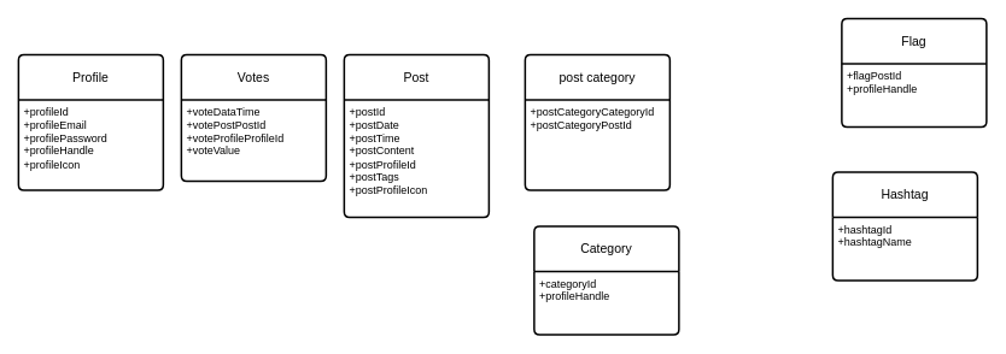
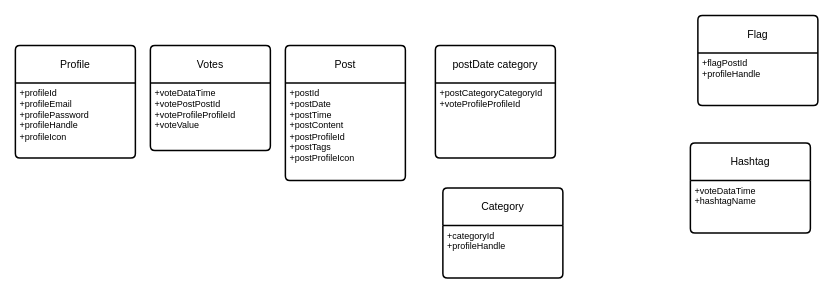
  <mxCell id="0" />
  <mxCell id="1" parent="0" />
  <mxCell id="2" value="Flag" style="swimlane;childLayout=stackLayout;horizontal=1;startSize=50;horizontalStack=0;rounded=1;fontSize=14;fontStyle=0;strokeWidth=2;resizeParent=0;resizeLast=1;shadow=0;dashed=0;align=center;arcSize=4;whiteSpace=wrap;html=1;" parent="1" vertex="1"><mxGeometry x="930" y="20" width="160" height="120" as="geometry" /></mxCell>
  <mxCell id="3" value="+flagPostId&lt;br&gt;+profileHandle" style="align=left;strokeColor=none;fillColor=none;spacingLeft=4;fontSize=12;verticalAlign=top;resizable=0;rotatable=0;part=1;html=1;" parent="2" vertex="1"><mxGeometry y="50" width="160" height="70" as="geometry" /></mxCell>
  <mxCell id="4" value="Votes" style="swimlane;childLayout=stackLayout;horizontal=1;startSize=50;horizontalStack=0;rounded=1;fontSize=14;fontStyle=0;strokeWidth=2;resizeParent=0;resizeLast=1;shadow=0;dashed=0;align=center;arcSize=4;whiteSpace=wrap;html=1;" parent="1" vertex="1"><mxGeometry x="200" y="60" width="160" height="140" as="geometry" /></mxCell>
  <mxCell id="5" value="+voteDataTime&lt;br&gt;+votePostPostId&lt;br&gt;+voteProfileProfileId&lt;br&gt;&lt;div&gt;+voteValue&lt;/div&gt;&lt;div&gt;&lt;br&gt;&lt;/div&gt;" style="align=left;strokeColor=none;fillColor=none;spacingLeft=4;fontSize=12;verticalAlign=top;resizable=0;rotatable=0;part=1;html=1;" parent="4" vertex="1"><mxGeometry y="50" width="160" height="90" as="geometry" /></mxCell>
  <mxCell id="6" value="Post" style="swimlane;childLayout=stackLayout;horizontal=1;startSize=50;horizontalStack=0;rounded=1;fontSize=14;fontStyle=0;strokeWidth=2;resizeParent=0;resizeLast=1;shadow=0;dashed=0;align=center;arcSize=4;whiteSpace=wrap;html=1;" parent="1" vertex="1"><mxGeometry x="380" y="60" width="160" height="180" as="geometry" /></mxCell>
  <mxCell id="7" value="+postId&lt;br&gt;+postDate&lt;br&gt;+postTime&lt;br&gt;+postContent&lt;br&gt;+postProfileId&lt;br&gt;+postTags&lt;br&gt;+postProfileIcon" style="align=left;strokeColor=none;fillColor=none;spacingLeft=4;fontSize=12;verticalAlign=top;resizable=0;rotatable=0;part=1;html=1;" parent="6" vertex="1"><mxGeometry y="50" width="160" height="130" as="geometry" /></mxCell>
  <mxCell id="8" value="Category" style="swimlane;childLayout=stackLayout;horizontal=1;startSize=50;horizontalStack=0;rounded=1;fontSize=14;fontStyle=0;strokeWidth=2;resizeParent=0;resizeLast=1;shadow=0;dashed=0;align=center;arcSize=4;whiteSpace=wrap;html=1;" parent="1" vertex="1"><mxGeometry x="590" y="250" width="160" height="120" as="geometry" /></mxCell>
  <mxCell id="9" value="+categoryId&lt;br&gt;+profileHandle" style="align=left;strokeColor=none;fillColor=none;spacingLeft=4;fontSize=12;verticalAlign=top;resizable=0;rotatable=0;part=1;html=1;" parent="8" vertex="1"><mxGeometry y="50" width="160" height="70" as="geometry" /></mxCell>
  <mxCell id="10" value="Profile" style="swimlane;childLayout=stackLayout;horizontal=1;startSize=50;horizontalStack=0;rounded=1;fontSize=14;fontStyle=0;strokeWidth=2;resizeParent=0;resizeLast=1;shadow=0;dashed=0;align=center;arcSize=4;whiteSpace=wrap;html=1;" parent="1" vertex="1"><mxGeometry x="20" y="60" width="160" height="150" as="geometry" /></mxCell>
  <mxCell id="11" value="+profileId&lt;br&gt;+profileEmail&lt;br&gt;+profilePassword&lt;br&gt;+profileHandle&lt;br&gt;+profileIcon" style="align=left;strokeColor=none;fillColor=none;spacingLeft=4;fontSize=12;verticalAlign=top;resizable=0;rotatable=0;part=1;html=1;" parent="10" vertex="1"><mxGeometry y="50" width="160" height="100" as="geometry" /></mxCell>
  <mxCell id="12" value="Hashtag" style="swimlane;childLayout=stackLayout;horizontal=1;startSize=50;horizontalStack=0;rounded=1;fontSize=14;fontStyle=0;strokeWidth=2;resizeParent=0;resizeLast=1;shadow=0;dashed=0;align=center;arcSize=4;whiteSpace=wrap;html=1;" parent="1" vertex="1"><mxGeometry x="920" y="190" width="160" height="120" as="geometry" /></mxCell>
- <mxCell id="13" value="+hashtagId&lt;br&gt;+hashtagName" style="align=left;strokeColor=none;fillColor=none;spacingLeft=4;fontSize=12;verticalAlign=top;resizable=0;rotatable=0;part=1;html=1;" parent="12" vertex="1"><mxGeometry y="50" width="160" height="70" as="geometry" /></mxCell>
- <mxCell id="14" value="post category" style="swimlane;childLayout=stackLayout;horizontal=1;startSize=50;horizontalStack=0;rounded=1;fontSize=14;fontStyle=0;strokeWidth=2;resizeParent=0;resizeLast=1;shadow=0;dashed=0;align=center;arcSize=4;whiteSpace=wrap;html=1;" vertex="1" parent="1"><mxGeometry x="580" y="60" width="160" height="150" as="geometry" /></mxCell>
- <mxCell id="15" value="+postCategoryCategoryId&lt;br&gt;+postCategoryPostId&lt;br&gt;" style="align=left;strokeColor=none;fillColor=none;spacingLeft=4;fontSize=12;verticalAlign=top;resizable=0;rotatable=0;part=1;html=1;" vertex="1" parent="14"><mxGeometry y="50" width="160" height="100" as="geometry" /></mxCell>
+ <mxCell id="13" value="+voteDataTime&lt;br&gt;+hashtagName" style="align=left;strokeColor=none;fillColor=none;spacingLeft=4;fontSize=12;verticalAlign=top;resizable=0;rotatable=0;part=1;html=1;" parent="12" vertex="1"><mxGeometry y="50" width="160" height="70" as="geometry" /></mxCell>
+ <mxCell id="14" value="postDate category" style="swimlane;childLayout=stackLayout;horizontal=1;startSize=50;horizontalStack=0;rounded=1;fontSize=14;fontStyle=0;strokeWidth=2;resizeParent=0;resizeLast=1;shadow=0;dashed=0;align=center;arcSize=4;whiteSpace=wrap;html=1;" vertex="1" parent="1"><mxGeometry x="580" y="60" width="160" height="150" as="geometry" /></mxCell>
+ <mxCell id="15" value="+postCategoryCategoryId&lt;br&gt;+voteProfileProfileId&lt;br&gt;" style="align=left;strokeColor=none;fillColor=none;spacingLeft=4;fontSize=12;verticalAlign=top;resizable=0;rotatable=0;part=1;html=1;" vertex="1" parent="14"><mxGeometry y="50" width="160" height="100" as="geometry" /></mxCell>
